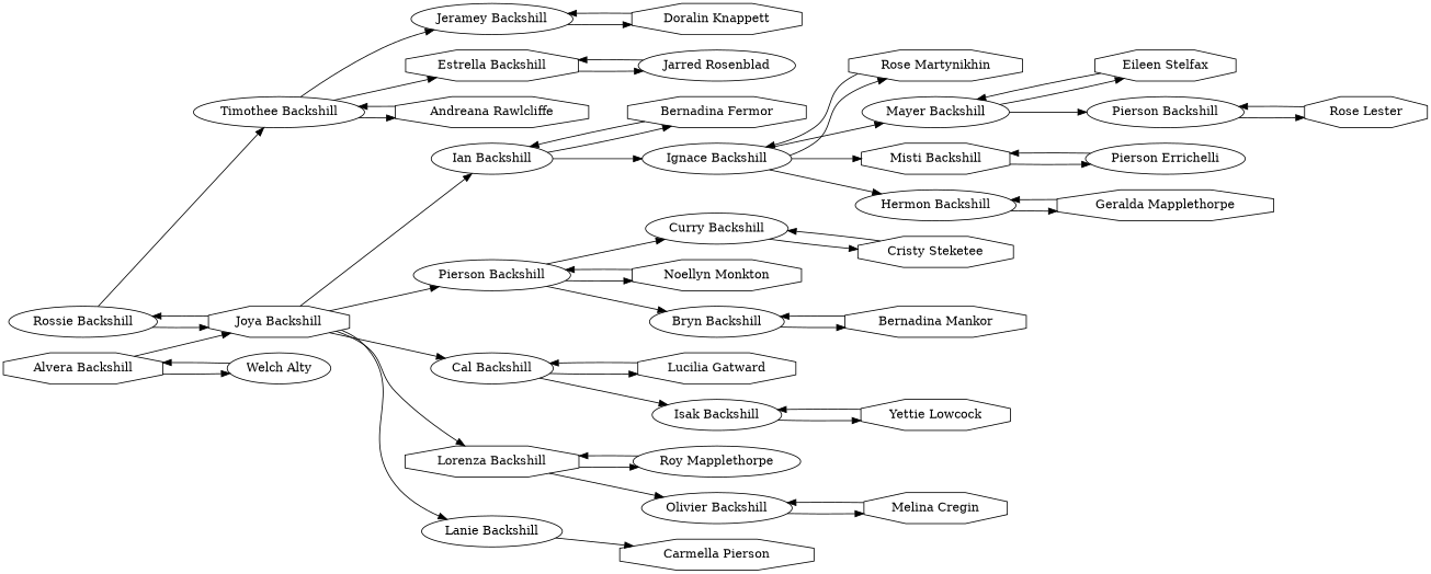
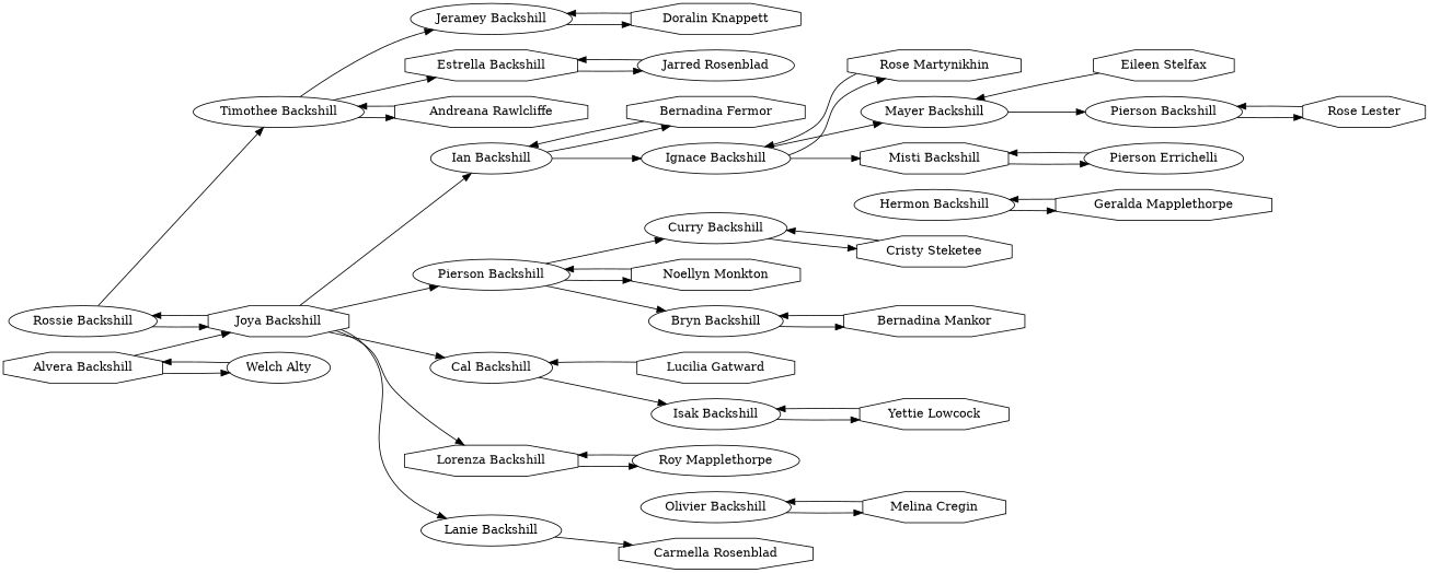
  digraph {
    fontname="DejaVu Serif"
    rankdir=LR
    node [fontname="DejaVu Serif"]
    edge [fontname="DejaVu Serif"]
    n1 [label="Rossie Backshill"]
    n2 [label="Joya Backshill" shape=octagon]
    n3 [label="Timothee Backshill"]
    n4 [label="Ian Backshill"]
    n5 [label="Pierson Backshill"]
    n6 [label="Cal Backshill"]
    n7 [label="Lorenza Backshill" shape=octagon]
    n8 [label="Lanie Backshill"]
    n9 [label="Andreana Rawlcliffe" shape=octagon]
    n10 [label="Jeramey Backshill"]
    n11 [label="Estrella Backshill" shape=octagon]
    n12 [label="Bernadina Fermor" shape=octagon]
    n13 [label="Ignace Backshill"]
    n14 [label="Noellyn Monkton" shape=octagon]
    n15 [label="Bryn Backshill"]
    n16 [label="Curry Backshill"]
    n17 [label="Lucilia Gatward" shape=octagon]
    n18 [label="Isak Backshill"]
    n19 [label="Roy Mapplethorpe"]
    n20 [label="Olivier Backshill"]
-   n21 [label="Carmella Pierson" shape=octagon]
+   n21 [label="Carmella Rosenblad" shape=octagon]
    n22 [label="Alvera Backshill" shape=octagon]
    n23 [label="Welch Alty"]
    n24 [label="Rose Martynikhin" shape=octagon]
    n25 [label="Mayer Backshill"]
    n26 [label="Misti Backshill" shape=octagon]
    n27 [label="Hermon Backshill"]
    n28 [label="Bernadina Mankor" shape=octagon]
    n29 [label="Cristy Steketee" shape=octagon]
    n30 [label="Eileen Stelfax" shape=octagon]
    n31 [label="Pierson Backshill"]
    n32 [label="Pierson Errichelli"]
    n33 [label="Geralda Mapplethorpe" shape=octagon]
    n34 [label="Doralin Knappett" shape=octagon]
    n35 [label="Jarred Rosenblad"]
    n36 [label="Yettie Lowcock" shape=octagon]
    n37 [label="Melina Cregin" shape=octagon]
    n38 [label="Rose Lester" shape=octagon]
    n1 -> n2
    n1 -> n3
    n2 -> n1
    n2 -> n4
    n2 -> n5
    n2 -> n6
    n2 -> n7
    n2 -> n8
    n3 -> n9
    n3 -> n10
    n3 -> n11
    n4 -> n12
    n4 -> n13
    n5 -> n14
    n5 -> n15
    n5 -> n16
-   n6 -> n17
    n6 -> n18
    n7 -> n19
-   n7 -> n20
    n8 -> n21
    n9 -> n3
    n10 -> n34
    n11 -> n35
    n12 -> n4
    n13 -> n24
    n13 -> n25
    n13 -> n26
-   n13 -> n27
    n14 -> n5
    n15 -> n28
    n16 -> n29
    n17 -> n6
    n18 -> n36
    n19 -> n7
    n20 -> n37
    n22 -> n2
    n22 -> n23
    n23 -> n22
    n24 -> n13
-   n25 -> n30
    n25 -> n31
    n26 -> n32
    n27 -> n33
    n28 -> n15
    n29 -> n16
    n30 -> n25
    n31 -> n38
    n32 -> n26
    n33 -> n27
    n34 -> n10
    n35 -> n11
    n36 -> n18
    n37 -> n20
    n38 -> n31
  }
